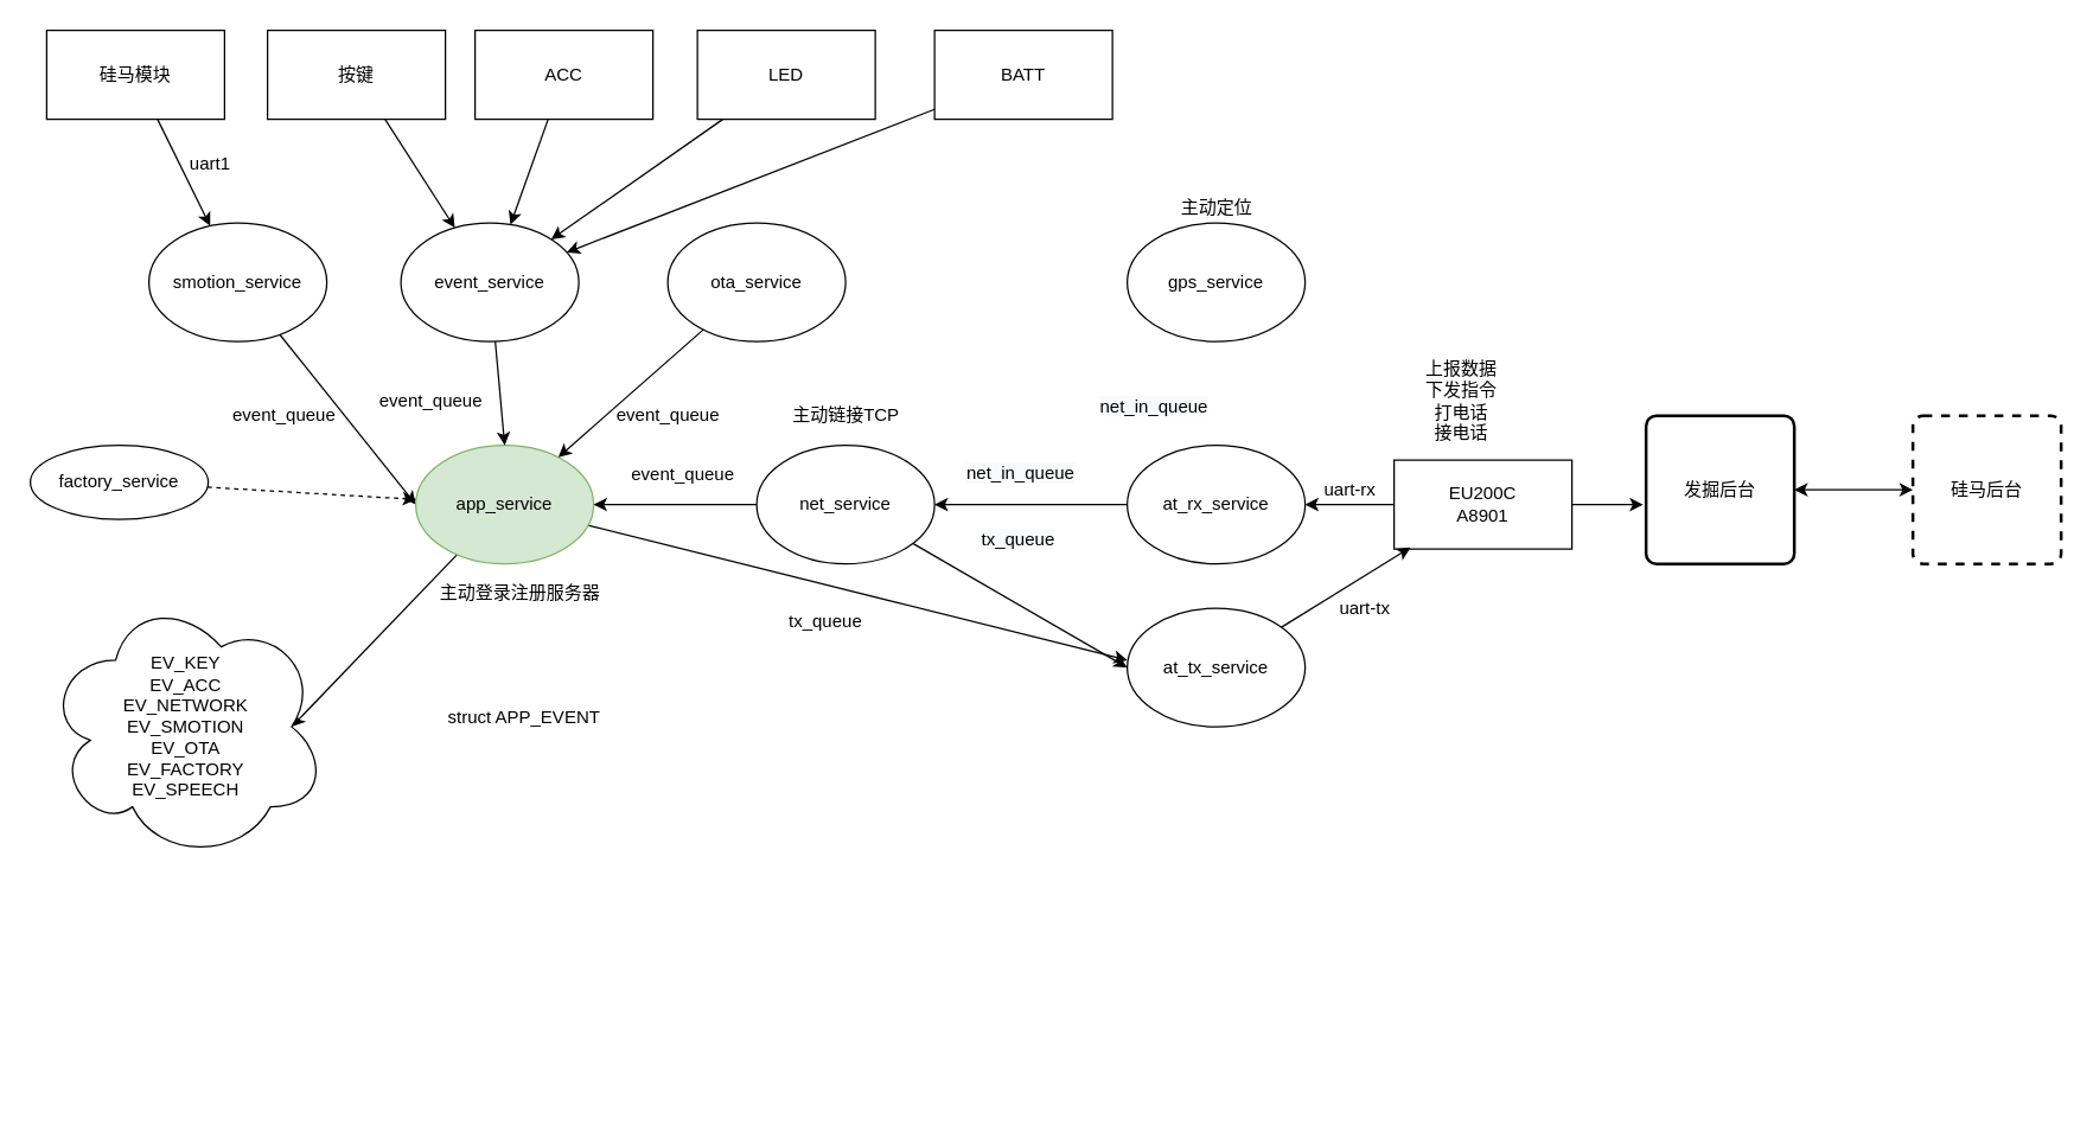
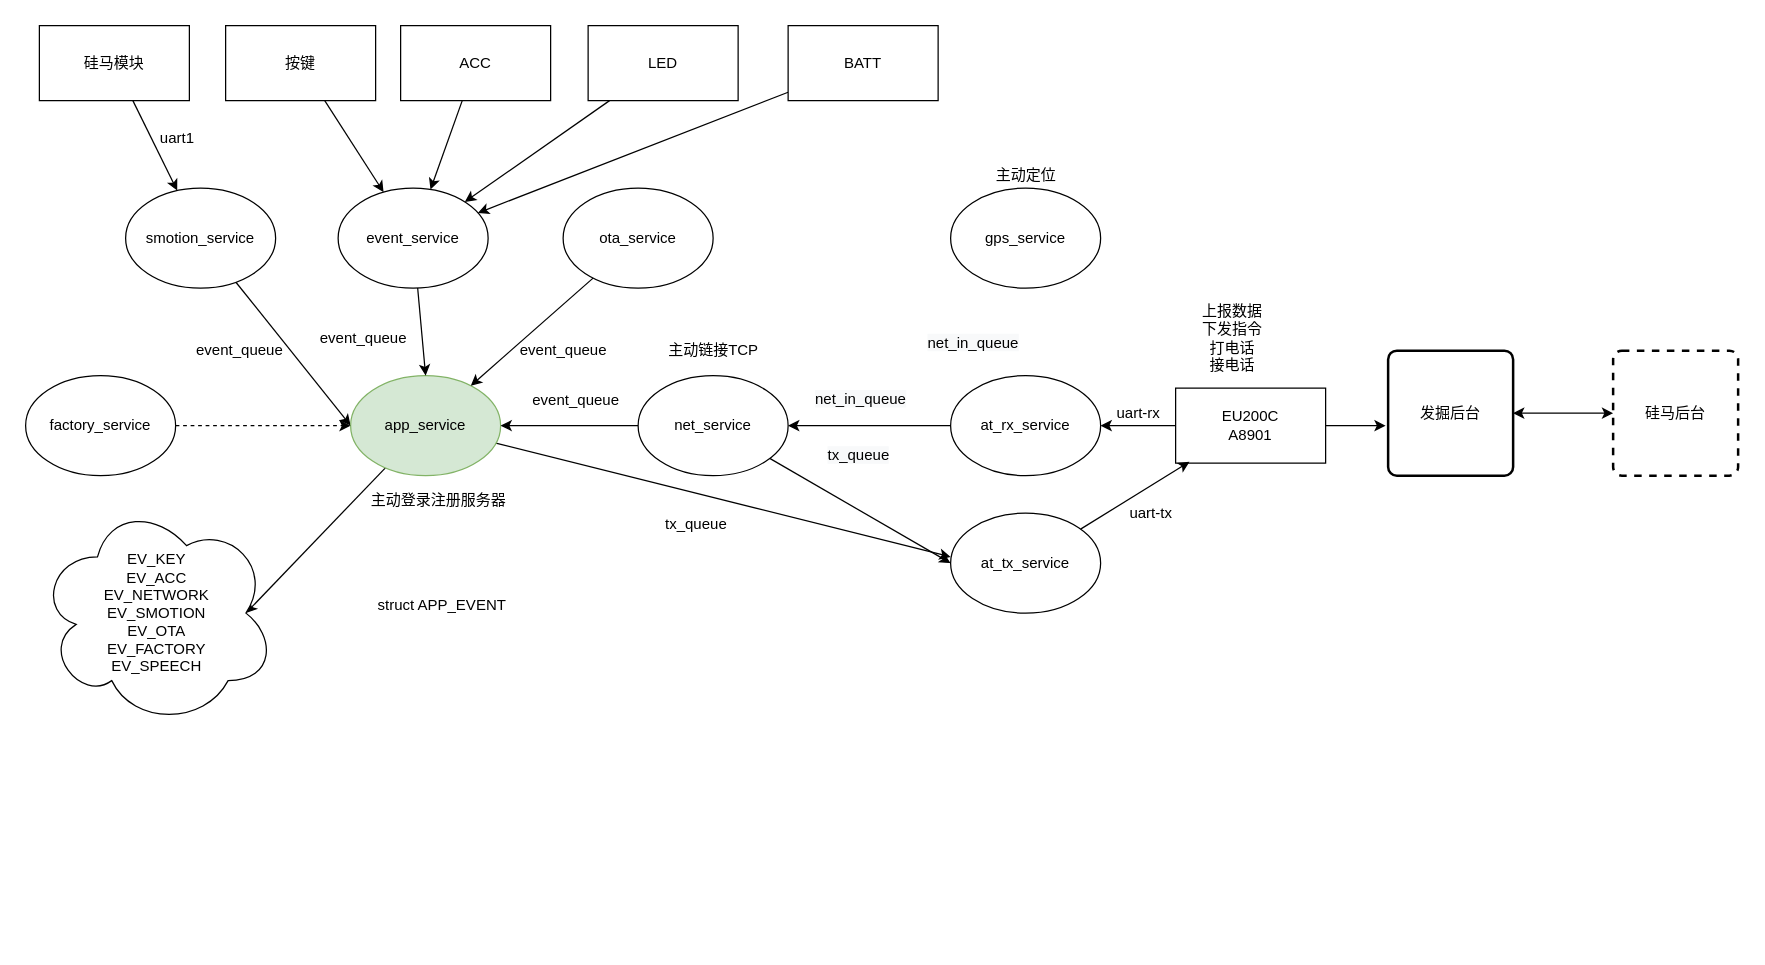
  <mxCell id="0" />
  <mxCell id="1" parent="0" />
  <mxCell id="2" style="edgeStyle=none;rounded=0;orthogonalLoop=1;jettySize=auto;html=1;entryX=0;entryY=0.5;entryDx=0;entryDy=0;" parent="1" source="3" target="9" edge="1"><mxGeometry relative="1" as="geometry" /></mxCell>
  <mxCell id="3" value="&lt;span&gt;smotion_service&lt;/span&gt;" style="ellipse;whiteSpace=wrap;html=1;" parent="1" vertex="1"><mxGeometry x="100" y="150" width="120" height="80" as="geometry" /></mxCell>
  <mxCell id="4" style="edgeStyle=none;rounded=0;orthogonalLoop=1;jettySize=auto;html=1;" parent="1" source="5" target="3" edge="1"><mxGeometry relative="1" as="geometry" /></mxCell>
  <mxCell id="5" value="硅马模块" style="rounded=0;whiteSpace=wrap;html=1;" parent="1" vertex="1"><mxGeometry x="31" y="20" width="120" height="60" as="geometry" /></mxCell>
  <mxCell id="6" value="uart1" style="text;html=1;align=center;verticalAlign=middle;resizable=0;points=[];autosize=1;" parent="1" vertex="1"><mxGeometry x="121" y="100" width="40" height="20" as="geometry" /></mxCell>
  <mxCell id="7" style="edgeStyle=none;rounded=0;orthogonalLoop=1;jettySize=auto;html=1;entryX=0.875;entryY=0.5;entryDx=0;entryDy=0;entryPerimeter=0;startArrow=none;startFill=0;" parent="1" source="9" target="19" edge="1"><mxGeometry relative="1" as="geometry" /></mxCell>
  <mxCell id="8" style="edgeStyle=none;rounded=0;orthogonalLoop=1;jettySize=auto;html=1;" edge="1" parent="1" source="9"><mxGeometry relative="1" as="geometry"><mxPoint x="760" y="445" as="targetPoint" /></mxGeometry></mxCell>
  <mxCell id="9" value="app_service" style="ellipse;whiteSpace=wrap;html=1;fillColor=#d5e8d4;strokeColor=#82b366;" parent="1" vertex="1"><mxGeometry x="280" y="300" width="120" height="80" as="geometry" /></mxCell>
  <mxCell id="10" value="event_queue" style="text;html=1;align=center;verticalAlign=middle;resizable=0;points=[];autosize=1;" parent="1" vertex="1"><mxGeometry x="151" y="270" width="80" height="20" as="geometry" /></mxCell>
  <mxCell id="11" style="edgeStyle=orthogonalEdgeStyle;rounded=0;orthogonalLoop=1;jettySize=auto;html=1;entryX=1;entryY=0.5;entryDx=0;entryDy=0;startArrow=none;startFill=0;" parent="1" source="13" target="9" edge="1"><mxGeometry relative="1" as="geometry" /></mxCell>
  <mxCell id="12" style="edgeStyle=none;rounded=0;orthogonalLoop=1;jettySize=auto;html=1;entryX=0;entryY=0.5;entryDx=0;entryDy=0;startArrow=none;startFill=0;" parent="1" source="13" target="32" edge="1"><mxGeometry relative="1" as="geometry" /></mxCell>
  <mxCell id="13" value="net_service" style="ellipse;whiteSpace=wrap;html=1;" parent="1" vertex="1"><mxGeometry x="510" y="300" width="120" height="80" as="geometry" /></mxCell>
  <mxCell id="14" style="rounded=0;orthogonalLoop=1;jettySize=auto;html=1;" parent="1" source="15" target="23" edge="1"><mxGeometry relative="1" as="geometry" /></mxCell>
  <mxCell id="15" value="按键" style="rounded=0;whiteSpace=wrap;html=1;" parent="1" vertex="1"><mxGeometry x="180" y="20" width="120" height="60" as="geometry" /></mxCell>
  <mxCell id="16" value="event_queue" style="text;html=1;align=center;verticalAlign=middle;resizable=0;points=[];autosize=1;" parent="1" vertex="1"><mxGeometry x="250" y="260" width="80" height="20" as="geometry" /></mxCell>
  <mxCell id="17" value="event_queue" style="text;html=1;align=center;verticalAlign=middle;resizable=0;points=[];autosize=1;" parent="1" vertex="1"><mxGeometry x="420" y="310" width="80" height="20" as="geometry" /></mxCell>
  <mxCell id="18" value="上报数据&lt;br&gt;下发指令&lt;br&gt;打电话&lt;br&gt;接电话" style="text;html=1;align=center;verticalAlign=middle;resizable=0;points=[];autosize=1;" parent="1" vertex="1"><mxGeometry x="955" y="240" width="60" height="60" as="geometry" /></mxCell>
  <mxCell id="19" value="EV_KEY&lt;br&gt;EV_ACC&lt;br&gt;EV_NETWORK&lt;br&gt;EV_SMOTION&lt;br&gt;EV_OTA&lt;br&gt;EV_FACTORY&lt;br&gt;EV_SPEECH" style="ellipse;shape=cloud;whiteSpace=wrap;html=1;" parent="1" vertex="1"><mxGeometry x="30" y="400" width="190" height="180" as="geometry" /></mxCell>
  <mxCell id="20" style="edgeStyle=none;rounded=0;orthogonalLoop=1;jettySize=auto;html=1;" parent="1" source="21" target="23" edge="1"><mxGeometry relative="1" as="geometry" /></mxCell>
  <mxCell id="21" value="ACC" style="rounded=0;whiteSpace=wrap;html=1;" parent="1" vertex="1"><mxGeometry x="320" y="20" width="120" height="60" as="geometry" /></mxCell>
  <mxCell id="22" style="edgeStyle=none;rounded=0;orthogonalLoop=1;jettySize=auto;html=1;entryX=0.5;entryY=0;entryDx=0;entryDy=0;" parent="1" source="23" target="9" edge="1"><mxGeometry relative="1" as="geometry" /></mxCell>
  <mxCell id="23" value="event_service" style="ellipse;whiteSpace=wrap;html=1;" parent="1" vertex="1"><mxGeometry x="270" y="150" width="120" height="80" as="geometry" /></mxCell>
  <mxCell id="24" value="struct APP_EVENT" style="text;whiteSpace=wrap;html=1;" parent="1" vertex="1"><mxGeometry x="300" y="470" width="120" height="30" as="geometry" /></mxCell>
  <mxCell id="25" style="edgeStyle=none;rounded=0;orthogonalLoop=1;jettySize=auto;html=1;exitX=0.25;exitY=1;exitDx=0;exitDy=0;" parent="1" edge="1"><mxGeometry relative="1" as="geometry"><mxPoint x="202.5" y="750" as="sourcePoint" /><mxPoint x="202.5" y="750" as="targetPoint" /></mxGeometry></mxCell>
  <mxCell id="26" style="edgeStyle=none;rounded=0;orthogonalLoop=1;jettySize=auto;html=1;entryX=1;entryY=0.5;entryDx=0;entryDy=0;" parent="1" source="27" target="13" edge="1"><mxGeometry relative="1" as="geometry" /></mxCell>
  <mxCell id="27" value="at_rx_service" style="ellipse;whiteSpace=wrap;html=1;" parent="1" vertex="1"><mxGeometry x="760" y="300" width="120" height="80" as="geometry" /></mxCell>
  <mxCell id="28" style="edgeStyle=none;rounded=0;orthogonalLoop=1;jettySize=auto;html=1;entryX=1;entryY=0.5;entryDx=0;entryDy=0;" parent="1" source="30" target="27" edge="1"><mxGeometry relative="1" as="geometry" /></mxCell>
  <mxCell id="29" style="edgeStyle=none;rounded=0;orthogonalLoop=1;jettySize=auto;html=1;entryX=-0.02;entryY=0.6;entryDx=0;entryDy=0;entryPerimeter=0;" parent="1" source="30" target="34" edge="1"><mxGeometry relative="1" as="geometry" /></mxCell>
  <mxCell id="30" value="EU200C&lt;br&gt;A8901" style="rounded=0;whiteSpace=wrap;html=1;" parent="1" vertex="1"><mxGeometry x="940" y="310" width="120" height="60" as="geometry" /></mxCell>
  <mxCell id="31" style="edgeStyle=none;rounded=0;orthogonalLoop=1;jettySize=auto;html=1;entryX=0.092;entryY=0.983;entryDx=0;entryDy=0;entryPerimeter=0;" parent="1" source="32" target="30" edge="1"><mxGeometry relative="1" as="geometry" /></mxCell>
  <mxCell id="32" value="at_tx_service" style="ellipse;whiteSpace=wrap;html=1;" parent="1" vertex="1"><mxGeometry x="760" y="410" width="120" height="80" as="geometry" /></mxCell>
  <mxCell id="33" style="edgeStyle=none;rounded=0;orthogonalLoop=1;jettySize=auto;html=1;entryX=0;entryY=0.5;entryDx=0;entryDy=0;startArrow=classic;startFill=1;" parent="1" source="34" target="35" edge="1"><mxGeometry relative="1" as="geometry" /></mxCell>
  <mxCell id="34" value="发掘后台" style="rounded=1;whiteSpace=wrap;html=1;absoluteArcSize=1;arcSize=14;strokeWidth=2;" parent="1" vertex="1"><mxGeometry x="1110" y="280" width="100" height="100" as="geometry" /></mxCell>
  <mxCell id="35" value="硅马后台" style="rounded=1;whiteSpace=wrap;html=1;absoluteArcSize=1;arcSize=14;strokeWidth=2;dashed=1;" parent="1" vertex="1"><mxGeometry x="1290" y="280" width="100" height="100" as="geometry" /></mxCell>
  <mxCell id="36" value="&lt;meta charset=&quot;utf-8&quot;&gt;&lt;span style=&quot;color: rgb(0, 0, 0); font-family: helvetica; font-size: 12px; font-style: normal; font-weight: 400; letter-spacing: normal; text-align: left; text-indent: 0px; text-transform: none; word-spacing: 0px; background-color: rgb(248, 249, 250); display: inline; float: none;&quot;&gt;net_in_queue&lt;/span&gt;" style="text;whiteSpace=wrap;html=1;" parent="1" vertex="1"><mxGeometry x="650" y="305" width="100" height="30" as="geometry" /></mxCell>
  <mxCell id="37" style="edgeStyle=none;rounded=0;orthogonalLoop=1;jettySize=auto;html=1;exitX=0.25;exitY=1;exitDx=0;exitDy=0;startArrow=classic;startFill=1;" parent="1" edge="1"><mxGeometry relative="1" as="geometry"><mxPoint x="625" y="450" as="sourcePoint" /><mxPoint x="625" y="450" as="targetPoint" /></mxGeometry></mxCell>
  <mxCell id="38" value="&lt;span style=&quot;color: rgb(0 , 0 , 0) ; font-family: &amp;#34;helvetica&amp;#34; ; font-size: 12px ; font-style: normal ; font-weight: 400 ; letter-spacing: normal ; text-align: left ; text-indent: 0px ; text-transform: none ; word-spacing: 0px ; background-color: rgb(248 , 249 , 250) ; display: inline ; float: none&quot;&gt;tx_queue&lt;/span&gt;" style="text;whiteSpace=wrap;html=1;" parent="1" vertex="1"><mxGeometry x="660" y="350" width="80" height="30" as="geometry" /></mxCell>
  <mxCell id="39" style="edgeStyle=none;rounded=0;orthogonalLoop=1;jettySize=auto;html=1;" edge="1" parent="1" source="40" target="23"><mxGeometry relative="1" as="geometry" /></mxCell>
  <mxCell id="40" value="LED" style="rounded=0;whiteSpace=wrap;html=1;" vertex="1" parent="1"><mxGeometry x="470" y="20" width="120" height="60" as="geometry" /></mxCell>
  <mxCell id="41" style="edgeStyle=none;rounded=0;orthogonalLoop=1;jettySize=auto;html=1;" edge="1" parent="1" source="42" target="23"><mxGeometry relative="1" as="geometry" /></mxCell>
  <mxCell id="42" value="BATT" style="rounded=0;whiteSpace=wrap;html=1;" vertex="1" parent="1"><mxGeometry x="630" y="20" width="120" height="60" as="geometry" /></mxCell>
  <mxCell id="43" style="edgeStyle=none;rounded=0;orthogonalLoop=1;jettySize=auto;html=1;" edge="1" parent="1" source="44" target="9"><mxGeometry relative="1" as="geometry"><mxPoint x="442.498" y="489.965" as="targetPoint" /></mxGeometry></mxCell>
  <mxCell id="44" value="ota_service" style="ellipse;whiteSpace=wrap;html=1;" vertex="1" parent="1"><mxGeometry x="450" y="150" width="120" height="80" as="geometry" /></mxCell>
  <mxCell id="45" style="edgeStyle=none;rounded=0;orthogonalLoop=1;jettySize=auto;html=1;dashed=1;" edge="1" parent="1" source="46" target="9"><mxGeometry relative="1" as="geometry" /></mxCell>
- <mxCell id="46" value="factory_service" style="ellipse;whiteSpace=wrap;html=1;" vertex="1" parent="1"><mxGeometry x="20" y="300" width="120" height="50" as="geometry" /></mxCell>
+ <mxCell id="46" value="factory_service" style="ellipse;whiteSpace=wrap;html=1;" vertex="1" parent="1"><mxGeometry x="20" y="300" width="120" height="80" as="geometry" /></mxCell>
  <mxCell id="47" value="event_queue" style="text;html=1;align=center;verticalAlign=middle;resizable=0;points=[];autosize=1;" vertex="1" parent="1"><mxGeometry x="410" y="270" width="80" height="20" as="geometry" /></mxCell>
  <mxCell id="48" value="tx_queue" style="text;whiteSpace=wrap;html=1;" vertex="1" parent="1"><mxGeometry x="530" y="405" width="70" height="30" as="geometry" /></mxCell>
  <mxCell id="49" value="gps_service" style="ellipse;whiteSpace=wrap;html=1;" vertex="1" parent="1"><mxGeometry x="760" y="150" width="120" height="80" as="geometry" /></mxCell>
  <mxCell id="50" value="主动定位" style="text;html=1;align=center;verticalAlign=middle;resizable=0;points=[];autosize=1;" vertex="1" parent="1"><mxGeometry x="790" y="130" width="60" height="20" as="geometry" /></mxCell>
  <mxCell id="51" value="&lt;meta charset=&quot;utf-8&quot;&gt;&lt;span style=&quot;color: rgb(0, 0, 0); font-family: helvetica; font-size: 12px; font-style: normal; font-weight: 400; letter-spacing: normal; text-align: left; text-indent: 0px; text-transform: none; word-spacing: 0px; background-color: rgb(248, 249, 250); display: inline; float: none;&quot;&gt;net_in_queue&lt;/span&gt;" style="text;whiteSpace=wrap;html=1;" vertex="1" parent="1"><mxGeometry x="740" y="260" width="80" height="30" as="geometry" /></mxCell>
  <mxCell id="52" value="uart-rx" style="text;html=1;align=center;verticalAlign=middle;resizable=0;points=[];autosize=1;" vertex="1" parent="1"><mxGeometry x="885" y="320" width="50" height="20" as="geometry" /></mxCell>
  <mxCell id="53" value="uart-tx" style="text;html=1;align=center;verticalAlign=middle;resizable=0;points=[];autosize=1;" vertex="1" parent="1"><mxGeometry x="895" y="400" width="50" height="20" as="geometry" /></mxCell>
  <mxCell id="54" value="主动链接TCP" style="text;html=1;align=center;verticalAlign=middle;resizable=0;points=[];autosize=1;" vertex="1" parent="1"><mxGeometry x="525" y="270" width="90" height="20" as="geometry" /></mxCell>
  <mxCell id="55" value="主动登录注册服务器" style="text;html=1;align=center;verticalAlign=middle;resizable=0;points=[];autosize=1;" vertex="1" parent="1"><mxGeometry x="290" y="390" width="120" height="20" as="geometry" /></mxCell>
